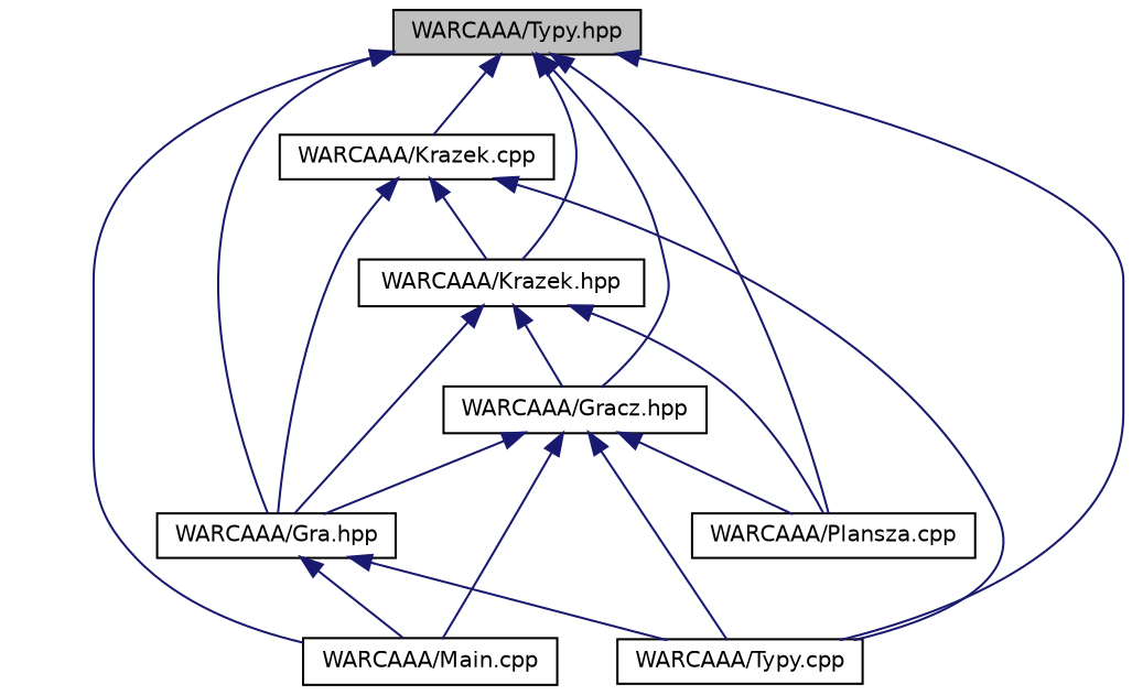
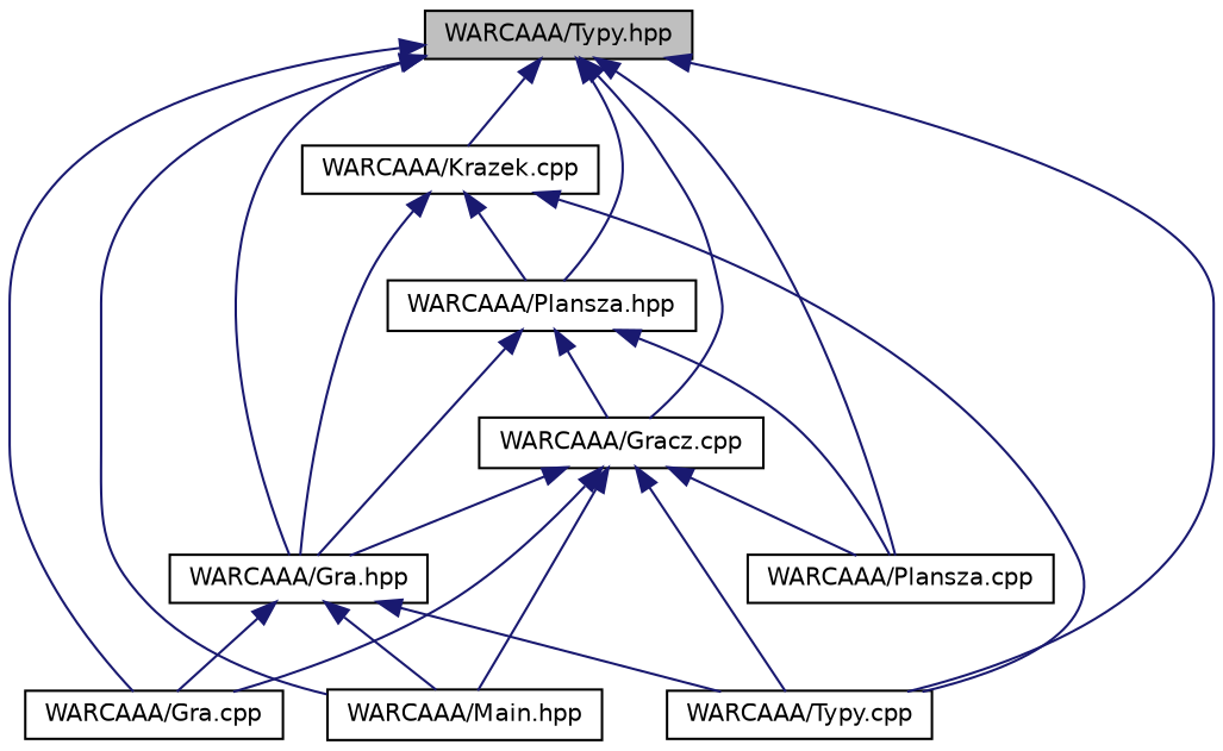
  digraph {
    node [color=black fillcolor=white fontname=Helvetica fontsize=10 shape=record style=filled]
    edge [color=midnightblue dir=back fontname=Helvetica fontsize=10 labelfontname=Helvetica labelfontsize=10 style=solid]
    n1 [fillcolor=grey75 fontcolor=black height=0.2 label="WARCAAA/Typy.hpp" width=0.4]
-   n2 [height=0.2 label="WARCAAA/Krazek.hpp" width=0.4]
-   n3 [height=0.2 label="WARCAAA/Gracz.hpp" width=0.4]
+   n2 [height=0.2 label="WARCAAA/Plansza.hpp" width=0.4]
+   n3 [height=0.2 label="WARCAAA/Gracz.cpp" width=0.4]
    n4 [height=0.2 label="WARCAAA/Gra.hpp" width=0.4]
+   n5 [height=0.2 label="WARCAAA/Gra.cpp" width=0.4]
    n6 [height=0.2 label="WARCAAA/Typy.cpp" width=0.4]
    n7 [height=0.2 label="WARCAAA/Plansza.cpp" width=0.4]
    n8 [height=0.2 label="WARCAAA/Krazek.cpp" width=0.4]
-   n9 [height=0.2 label="WARCAAA/Main.cpp" width=0.4]
+   n9 [height=0.2 label="WARCAAA/Main.hpp" width=0.4]
    n1 -> n2
    n1 -> n3
    n1 -> n4
+   n1 -> n5
    n1 -> n6
    n1 -> n7
    n1 -> n8
    n1 -> n9
    n2 -> n3
    n2 -> n4
    n2 -> n7
    n3 -> n4
+   n3 -> n5
    n3 -> n6
    n3 -> n7
    n3 -> n9
+   n4 -> n5
    n4 -> n6
    n4 -> n9
    n8 -> n2
    n8 -> n4
    n8 -> n6
  }
